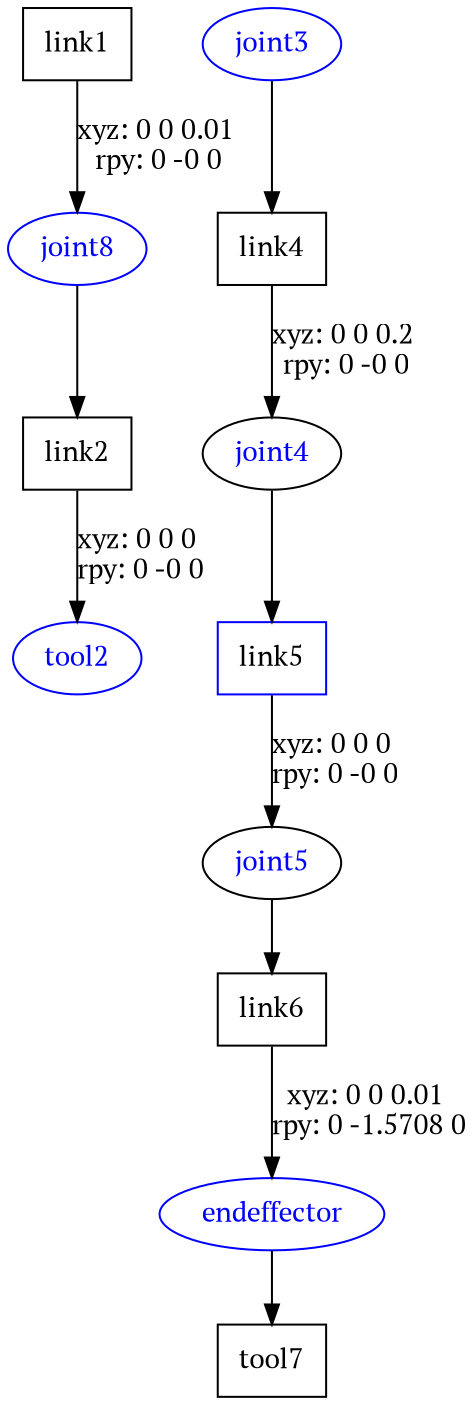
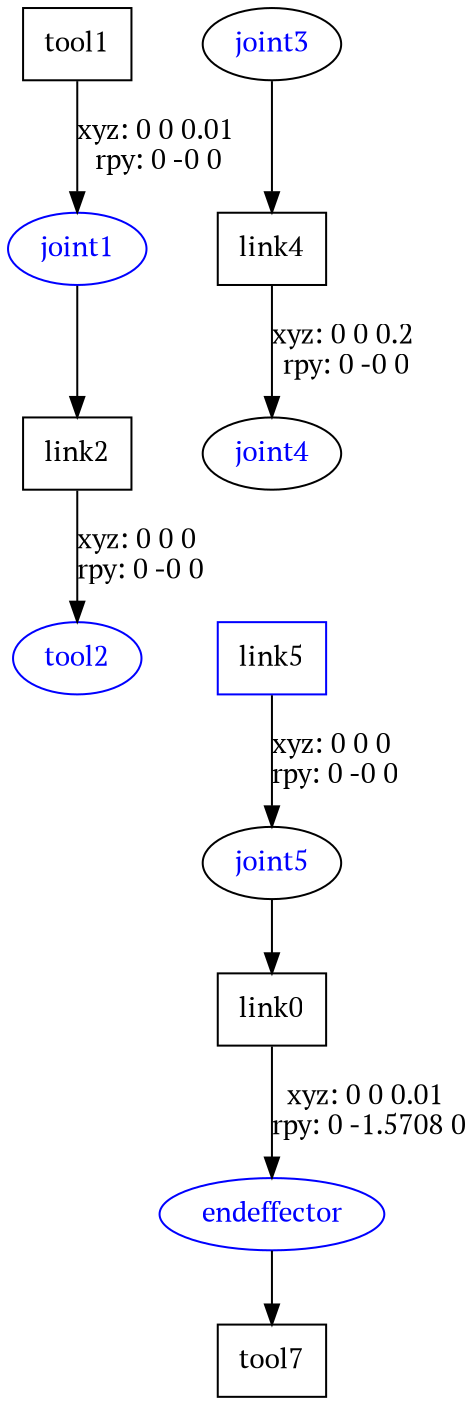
  digraph {
    fontname="PT Serif"
    node [fontname="PT Serif" shape=box]
    edge [fontname="PT Serif"]
-   n1 [label=link1]
-   joint1 [color=blue fontcolor=blue shape=ellipse label=joint8]
+   n1 [label=tool1]
+   joint1 [color=blue fontcolor=blue shape=ellipse]
    n3 [label=link2]
    n4 [color=blue fontcolor=blue label=tool2 shape=ellipse]
-   joint3 [color=blue fontcolor=blue shape=ellipse]
+   joint3 [color=black fontcolor=blue shape=ellipse]
    n6 [label=link4]
    joint4 [color=black fontcolor=blue shape=ellipse]
    n8 [color=blue label=link5]
    joint5 [color=black fontcolor=blue shape=ellipse]
-   n10 [label=link6]
+   n10 [label=link0]
    endeffector [color=blue fontcolor=blue shape=ellipse]
    n12 [label=tool7]
    n1 -> joint1 [label="xyz: 0 0 0.01 \nrpy: 0 -0 0"]
    joint1 -> n3
    n3 -> n4 [label="xyz: 0 0 0 \nrpy: 0 -0 0"]
    joint3 -> n6
    n6 -> joint4 [label="xyz: 0 0 0.2 \nrpy: 0 -0 0"]
-   joint4 -> n8
    n8 -> joint5 [label="xyz: 0 0 0 \nrpy: 0 -0 0"]
    joint5 -> n10
    n10 -> endeffector [label="xyz: 0 0 0.01 \nrpy: 0 -1.5708 0"]
    endeffector -> n12
  }
